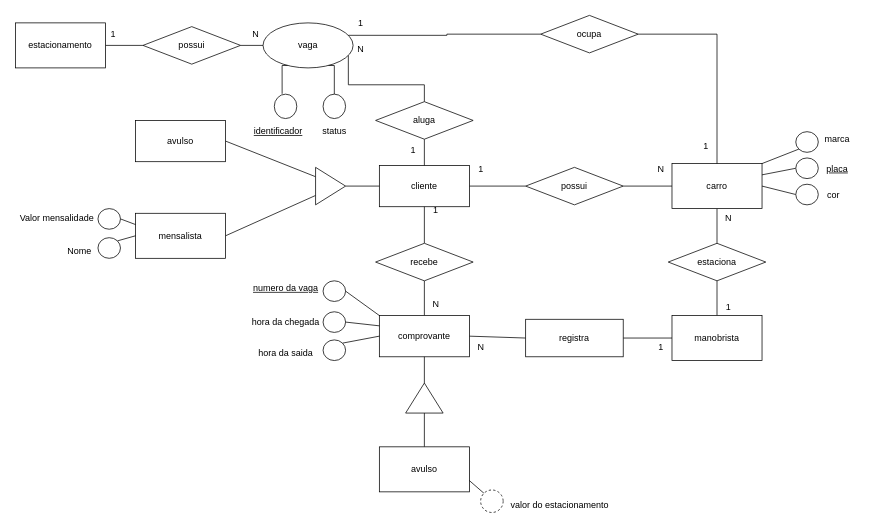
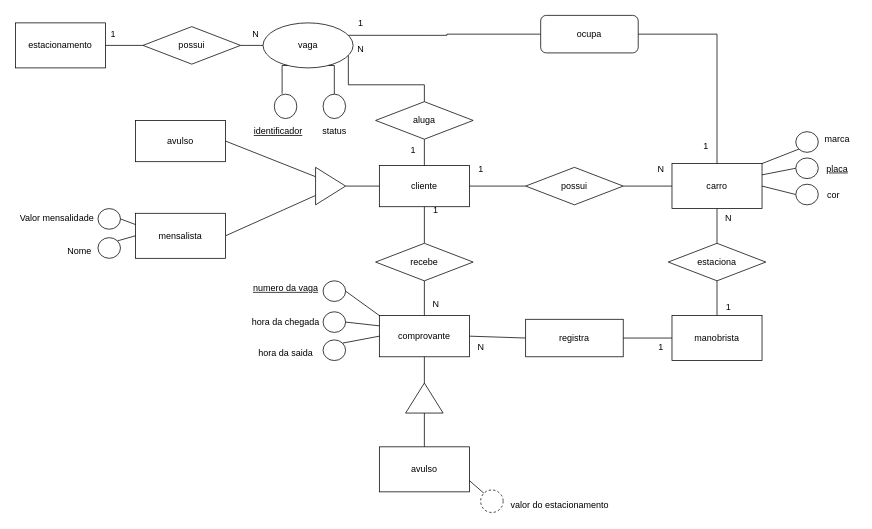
  <mxCell id="0" />
  <mxCell id="1" parent="0" />
  <mxCell id="2" style="edgeStyle=orthogonalEdgeStyle;rounded=0;orthogonalLoop=1;jettySize=auto;html=1;exitX=1;exitY=0.5;exitDx=0;exitDy=0;entryX=0;entryY=0.5;entryDx=0;entryDy=0;endArrow=none;endFill=0;" edge="1" parent="1" source="3" target="14"><mxGeometry relative="1" as="geometry" /></mxCell>
  <mxCell id="3" value="estacionamento" style="rounded=0;whiteSpace=wrap;html=1;" vertex="1" parent="1"><mxGeometry y="30" width="120" height="60" as="geometry" x="20" /></mxCell>
  <mxCell id="4" style="edgeStyle=orthogonalEdgeStyle;rounded=0;orthogonalLoop=1;jettySize=auto;html=1;exitX=0.25;exitY=1;exitDx=0;exitDy=0;entryX=0.348;entryY=-0.015;entryDx=0;entryDy=0;entryPerimeter=0;endArrow=none;endFill=0;" edge="1" parent="1" source="6" target="10"><mxGeometry relative="1" as="geometry" /></mxCell>
  <mxCell id="5" style="edgeStyle=orthogonalEdgeStyle;rounded=0;orthogonalLoop=1;jettySize=auto;html=1;exitX=0.75;exitY=1;exitDx=0;exitDy=0;entryX=0.5;entryY=0;entryDx=0;entryDy=0;endArrow=none;endFill=0;" edge="1" parent="1" source="6" target="7"><mxGeometry relative="1" as="geometry" /></mxCell>
  <mxCell id="6" value="vaga" style="ellipse;whiteSpace=wrap;html=1;" vertex="1" parent="1"><mxGeometry x="350" y="30" width="120" height="60" as="geometry" /></mxCell>
  <mxCell id="7" value="" style="ellipse;whiteSpace=wrap;html=1;" vertex="1" parent="1"><mxGeometry x="430" y="125" width="30" height="32.5" as="geometry" /></mxCell>
  <mxCell id="8" value="&lt;u&gt;identificador&lt;/u&gt;" style="text;html=1;align=center;verticalAlign=middle;resizable=0;points=[];autosize=1;strokeColor=none;fillColor=none;" vertex="1" parent="1"><mxGeometry x="330" y="165" width="80" height="20" as="geometry" /></mxCell>
  <mxCell id="9" value="status" style="text;html=1;align=center;verticalAlign=middle;resizable=0;points=[];autosize=1;strokeColor=none;fillColor=none;" vertex="1" parent="1"><mxGeometry x="420" y="165" width="50" height="20" as="geometry" /></mxCell>
  <mxCell id="10" value="" style="ellipse;whiteSpace=wrap;html=1;" vertex="1" parent="1"><mxGeometry x="365" y="125" width="30" height="32.5" as="geometry" /></mxCell>
  <mxCell id="11" style="edgeStyle=orthogonalEdgeStyle;rounded=0;orthogonalLoop=1;jettySize=auto;html=1;exitX=1;exitY=0.5;exitDx=0;exitDy=0;entryX=0;entryY=0.5;entryDx=0;entryDy=0;endArrow=none;endFill=0;" edge="1" parent="1" source="12" target="22"><mxGeometry relative="1" as="geometry" /></mxCell>
  <mxCell id="12" value="cliente" style="rounded=0;whiteSpace=wrap;html=1;" vertex="1" parent="1"><mxGeometry x="505" y="220" width="120" height="55" as="geometry" /></mxCell>
  <mxCell id="13" style="edgeStyle=orthogonalEdgeStyle;rounded=0;orthogonalLoop=1;jettySize=auto;html=1;exitX=1;exitY=0.5;exitDx=0;exitDy=0;entryX=0;entryY=0.5;entryDx=0;entryDy=0;endArrow=none;endFill=0;" edge="1" parent="1" source="14" target="6"><mxGeometry relative="1" as="geometry" /></mxCell>
  <mxCell id="14" value="possui" style="rhombus;whiteSpace=wrap;html=1;" vertex="1" parent="1"><mxGeometry x="190" y="35" width="130" height="50" as="geometry" /></mxCell>
  <mxCell id="15" value="1" style="text;html=1;align=center;verticalAlign=middle;resizable=0;points=[];autosize=1;strokeColor=none;fillColor=none;" vertex="1" parent="1"><mxGeometry x="140" y="35" width="20" height="20" as="geometry" /></mxCell>
  <mxCell id="16" value="N" style="text;html=1;align=center;verticalAlign=middle;resizable=0;points=[];autosize=1;strokeColor=none;fillColor=none;" vertex="1" parent="1"><mxGeometry x="330" y="35" width="20" height="20" as="geometry" /></mxCell>
  <mxCell id="17" style="edgeStyle=none;rounded=0;orthogonalLoop=1;jettySize=auto;html=1;exitX=0.5;exitY=0;exitDx=0;exitDy=0;entryX=0.5;entryY=1;entryDx=0;entryDy=0;endArrow=none;endFill=0;" edge="1" parent="1" source="18" target="23"><mxGeometry relative="1" as="geometry" /></mxCell>
  <mxCell id="18" value="manobrista&lt;br&gt;" style="rounded=0;whiteSpace=wrap;html=1;" vertex="1" parent="1"><mxGeometry x="895" y="420" width="120" height="60" as="geometry" /></mxCell>
  <mxCell id="19" style="edgeStyle=orthogonalEdgeStyle;rounded=0;orthogonalLoop=1;jettySize=auto;html=1;exitX=0.5;exitY=1;exitDx=0;exitDy=0;entryX=0.5;entryY=0;entryDx=0;entryDy=0;endArrow=none;endFill=0;" edge="1" parent="1" source="20" target="23"><mxGeometry relative="1" as="geometry" /></mxCell>
  <mxCell id="20" value="carro" style="rounded=0;whiteSpace=wrap;html=1;" vertex="1" parent="1"><mxGeometry x="895" y="217.5" width="120" height="60" as="geometry" /></mxCell>
  <mxCell id="21" style="edgeStyle=orthogonalEdgeStyle;rounded=0;orthogonalLoop=1;jettySize=auto;html=1;exitX=1;exitY=0.5;exitDx=0;exitDy=0;entryX=0;entryY=0.5;entryDx=0;entryDy=0;endArrow=none;endFill=0;" edge="1" parent="1" source="22" target="20"><mxGeometry relative="1" as="geometry" /></mxCell>
  <mxCell id="22" value="possui&lt;br&gt;" style="rhombus;whiteSpace=wrap;html=1;" vertex="1" parent="1"><mxGeometry x="700" y="222.5" width="130" height="50" as="geometry" /></mxCell>
  <mxCell id="23" value="estaciona" style="rhombus;whiteSpace=wrap;html=1;" vertex="1" parent="1"><mxGeometry x="890" y="323.75" width="130" height="50" as="geometry" /></mxCell>
  <mxCell id="24" style="edgeStyle=orthogonalEdgeStyle;rounded=0;orthogonalLoop=1;jettySize=auto;html=1;exitX=0.5;exitY=1;exitDx=0;exitDy=0;entryX=0.5;entryY=0;entryDx=0;entryDy=0;endArrow=none;endFill=0;" edge="1" parent="1" source="26" target="12"><mxGeometry relative="1" as="geometry" /></mxCell>
  <mxCell id="25" style="edgeStyle=orthogonalEdgeStyle;rounded=0;orthogonalLoop=1;jettySize=auto;html=1;exitX=0.5;exitY=0;exitDx=0;exitDy=0;entryX=1;entryY=0.75;entryDx=0;entryDy=0;endArrow=none;endFill=0;" edge="1" parent="1" source="26" target="6"><mxGeometry relative="1" as="geometry" /></mxCell>
  <mxCell id="26" value="aluga&lt;br&gt;" style="rhombus;whiteSpace=wrap;html=1;" vertex="1" parent="1"><mxGeometry x="500" y="135" width="130" height="50" as="geometry" /></mxCell>
  <mxCell id="27" style="edgeStyle=none;rounded=0;orthogonalLoop=1;jettySize=auto;html=1;exitX=1;exitY=0.5;exitDx=0;exitDy=0;entryX=0;entryY=0.5;entryDx=0;entryDy=0;endArrow=none;endFill=0;" edge="1" parent="1" source="29" target="54"><mxGeometry relative="1" as="geometry" /></mxCell>
  <mxCell id="28" style="edgeStyle=none;rounded=0;orthogonalLoop=1;jettySize=auto;html=1;exitX=0.5;exitY=0;exitDx=0;exitDy=0;entryX=0.5;entryY=1;entryDx=0;entryDy=0;endArrow=none;endFill=0;" edge="1" parent="1" source="29" target="52"><mxGeometry relative="1" as="geometry" /></mxCell>
  <mxCell id="29" value="comprovante&lt;br&gt;" style="rounded=0;whiteSpace=wrap;html=1;" vertex="1" parent="1"><mxGeometry x="505" y="420" width="120" height="55" as="geometry" /></mxCell>
  <mxCell id="30" style="edgeStyle=none;rounded=0;orthogonalLoop=1;jettySize=auto;html=1;exitX=0;exitY=0.75;exitDx=0;exitDy=0;entryX=1;entryY=0.5;entryDx=0;entryDy=0;endArrow=none;endFill=0;" edge="1" parent="1" source="33" target="34"><mxGeometry relative="1" as="geometry" /></mxCell>
  <mxCell id="31" style="edgeStyle=none;rounded=0;orthogonalLoop=1;jettySize=auto;html=1;exitX=0;exitY=0.25;exitDx=0;exitDy=0;entryX=1;entryY=0.5;entryDx=0;entryDy=0;endArrow=none;endFill=0;" edge="1" parent="1" source="33" target="35"><mxGeometry relative="1" as="geometry" /></mxCell>
  <mxCell id="32" style="edgeStyle=none;rounded=0;orthogonalLoop=1;jettySize=auto;html=1;exitX=1;exitY=0.5;exitDx=0;exitDy=0;entryX=0;entryY=0.5;entryDx=0;entryDy=0;endArrow=none;endFill=0;" edge="1" parent="1" source="33" target="12"><mxGeometry relative="1" as="geometry" /></mxCell>
  <mxCell id="33" value="" style="triangle;whiteSpace=wrap;html=1;direction=east;" vertex="1" parent="1"><mxGeometry x="420" y="222.5" width="40" height="50" as="geometry" /></mxCell>
  <mxCell id="34" value="mensalista&lt;br&gt;" style="rounded=0;whiteSpace=wrap;html=1;" vertex="1" parent="1"><mxGeometry x="180" y="283.75" width="120" height="60" as="geometry" /></mxCell>
  <mxCell id="35" value="avulso&lt;br&gt;" style="rounded=0;whiteSpace=wrap;html=1;" vertex="1" parent="1"><mxGeometry x="180" y="160" width="120" height="55" as="geometry" /></mxCell>
  <mxCell id="36" value="cor&lt;br&gt;" style="text;html=1;align=center;verticalAlign=middle;resizable=0;points=[];autosize=1;strokeColor=none;fillColor=none;" vertex="1" parent="1"><mxGeometry x="1095" y="250" width="30" height="20" as="geometry" /></mxCell>
  <mxCell id="37" value="&lt;u&gt;placa&lt;/u&gt;" style="text;html=1;align=center;verticalAlign=middle;resizable=0;points=[];autosize=1;strokeColor=none;fillColor=none;" vertex="1" parent="1"><mxGeometry x="1095" y="215" width="40" height="20" as="geometry" /></mxCell>
  <mxCell id="38" value="marca&lt;br&gt;" style="text;html=1;align=center;verticalAlign=middle;resizable=0;points=[];autosize=1;strokeColor=none;fillColor=none;" vertex="1" parent="1"><mxGeometry x="1090" y="175" width="50" height="20" as="geometry" /></mxCell>
  <mxCell id="39" style="edgeStyle=none;rounded=0;orthogonalLoop=1;jettySize=auto;html=1;exitX=0;exitY=0.5;exitDx=0;exitDy=0;entryX=1;entryY=0.25;entryDx=0;entryDy=0;endArrow=none;endFill=0;" edge="1" parent="1" source="40" target="20"><mxGeometry relative="1" as="geometry" /></mxCell>
  <mxCell id="40" value="" style="ellipse;whiteSpace=wrap;html=1;" vertex="1" parent="1"><mxGeometry x="1060" y="210" width="30" height="27.5" as="geometry" /></mxCell>
  <mxCell id="41" style="edgeStyle=none;rounded=0;orthogonalLoop=1;jettySize=auto;html=1;exitX=0;exitY=0.5;exitDx=0;exitDy=0;entryX=1;entryY=0.5;entryDx=0;entryDy=0;endArrow=none;endFill=0;" edge="1" parent="1" source="42" target="20"><mxGeometry relative="1" as="geometry" /></mxCell>
  <mxCell id="42" value="" style="ellipse;whiteSpace=wrap;html=1;" vertex="1" parent="1"><mxGeometry x="1060" y="245" width="30" height="27.5" as="geometry" /></mxCell>
  <mxCell id="43" style="rounded=0;orthogonalLoop=1;jettySize=auto;html=1;exitX=0;exitY=1;exitDx=0;exitDy=0;entryX=1;entryY=0;entryDx=0;entryDy=0;endArrow=none;endFill=0;" edge="1" parent="1" source="44" target="20"><mxGeometry relative="1" as="geometry" /></mxCell>
  <mxCell id="44" value="" style="ellipse;whiteSpace=wrap;html=1;" vertex="1" parent="1"><mxGeometry x="1060" y="175" width="30" height="27.5" as="geometry" /></mxCell>
  <mxCell id="45" value="hora da chegada" style="text;html=1;align=center;verticalAlign=middle;resizable=0;points=[];autosize=1;strokeColor=none;fillColor=none;" vertex="1" parent="1"><mxGeometry x="325" y="418.75" width="110" height="20" as="geometry" /></mxCell>
  <mxCell id="46" value="&lt;u&gt;numero da vaga&lt;/u&gt;" style="text;html=1;align=center;verticalAlign=middle;resizable=0;points=[];autosize=1;strokeColor=none;fillColor=none;" vertex="1" parent="1"><mxGeometry x="330" y="373.75" width="100" height="20" as="geometry" /></mxCell>
  <mxCell id="47" style="edgeStyle=none;rounded=0;orthogonalLoop=1;jettySize=auto;html=1;exitX=1;exitY=0.5;exitDx=0;exitDy=0;entryX=0;entryY=0.25;entryDx=0;entryDy=0;endArrow=none;endFill=0;" edge="1" parent="1" source="48" target="34"><mxGeometry relative="1" as="geometry" /></mxCell>
  <mxCell id="48" value="" style="ellipse;whiteSpace=wrap;html=1;" vertex="1" parent="1"><mxGeometry x="130" y="277.5" width="30" height="27.5" as="geometry" /></mxCell>
  <mxCell id="49" style="edgeStyle=none;rounded=0;orthogonalLoop=1;jettySize=auto;html=1;exitX=1;exitY=0;exitDx=0;exitDy=0;entryX=0;entryY=0.5;entryDx=0;entryDy=0;endArrow=none;endFill=0;" edge="1" parent="1" source="50" target="34"><mxGeometry relative="1" as="geometry" /></mxCell>
  <mxCell id="50" value="" style="ellipse;whiteSpace=wrap;html=1;" vertex="1" parent="1"><mxGeometry x="130" y="316.25" width="30" height="27.5" as="geometry" /></mxCell>
  <mxCell id="51" style="edgeStyle=none;rounded=0;orthogonalLoop=1;jettySize=auto;html=1;exitX=0.5;exitY=0;exitDx=0;exitDy=0;entryX=0.5;entryY=1;entryDx=0;entryDy=0;endArrow=none;endFill=0;" edge="1" parent="1" source="52" target="12"><mxGeometry relative="1" as="geometry" /></mxCell>
  <mxCell id="52" value="recebe" style="rhombus;whiteSpace=wrap;html=1;" vertex="1" parent="1"><mxGeometry x="500" y="323.75" width="130" height="50" as="geometry" /></mxCell>
  <mxCell id="53" style="edgeStyle=none;rounded=0;orthogonalLoop=1;jettySize=auto;html=1;exitX=1;exitY=0.5;exitDx=0;exitDy=0;entryX=0;entryY=0.5;entryDx=0;entryDy=0;endArrow=none;endFill=0;" edge="1" parent="1" source="54" target="18"><mxGeometry relative="1" as="geometry" /></mxCell>
  <mxCell id="54" value="registra" style="whiteSpace=wrap;html=1;rounded=0;" vertex="1" parent="1"><mxGeometry x="700" y="425" width="130" height="50" as="geometry" /></mxCell>
  <mxCell id="55" value="Nome&lt;br&gt;" style="text;html=1;align=center;verticalAlign=middle;resizable=0;points=[];autosize=1;strokeColor=none;fillColor=none;" vertex="1" parent="1"><mxGeometry x="80" y="323.75" width="50" height="20" as="geometry" /></mxCell>
  <mxCell id="56" value="Valor mensalidade&lt;br&gt;" style="text;html=1;align=center;verticalAlign=middle;resizable=0;points=[];autosize=1;strokeColor=none;fillColor=none;" vertex="1" parent="1"><mxGeometry y="281.25" width="110" height="20" as="geometry" x="20" /></mxCell>
  <mxCell id="57" style="edgeStyle=none;rounded=0;orthogonalLoop=1;jettySize=auto;html=1;exitX=1;exitY=0.5;exitDx=0;exitDy=0;entryX=0;entryY=0.25;entryDx=0;entryDy=0;endArrow=none;endFill=0;" edge="1" parent="1" source="58" target="29"><mxGeometry relative="1" as="geometry" /></mxCell>
  <mxCell id="58" value="" style="ellipse;whiteSpace=wrap;html=1;" vertex="1" parent="1"><mxGeometry x="430" y="415" width="30" height="27.5" as="geometry" /></mxCell>
  <mxCell id="59" style="rounded=0;orthogonalLoop=1;jettySize=auto;html=1;exitX=1;exitY=0.5;exitDx=0;exitDy=0;entryX=0;entryY=0;entryDx=0;entryDy=0;endArrow=none;endFill=0;" edge="1" parent="1" source="60" target="29"><mxGeometry relative="1" as="geometry" /></mxCell>
  <mxCell id="60" value="" style="ellipse;whiteSpace=wrap;html=1;" vertex="1" parent="1"><mxGeometry x="430" y="373.75" width="30" height="27.5" as="geometry" /></mxCell>
  <mxCell id="61" style="edgeStyle=orthogonalEdgeStyle;rounded=0;orthogonalLoop=1;jettySize=auto;html=1;exitX=1;exitY=0.5;exitDx=0;exitDy=0;entryX=0.5;entryY=0;entryDx=0;entryDy=0;endArrow=none;endFill=0;" edge="1" parent="1" source="63" target="20"><mxGeometry relative="1" as="geometry" /></mxCell>
  <mxCell id="62" style="edgeStyle=orthogonalEdgeStyle;rounded=0;orthogonalLoop=1;jettySize=auto;html=1;exitX=0;exitY=0.5;exitDx=0;exitDy=0;entryX=1;entryY=0.25;entryDx=0;entryDy=0;endArrow=none;endFill=0;" edge="1" parent="1" source="63" target="6"><mxGeometry relative="1" as="geometry" /></mxCell>
- <mxCell id="63" value="ocupa&lt;br&gt;" style="rhombus;whiteSpace=wrap;html=1;" vertex="1" parent="1"><mxGeometry x="720" y="20" width="130" height="50" as="geometry" /></mxCell>
+ <mxCell id="63" value="ocupa&lt;br&gt;" style="whiteSpace=wrap;html=1;rounded=1;" vertex="1" parent="1"><mxGeometry x="720" y="20" width="130" height="50" as="geometry" /></mxCell>
  <mxCell id="64" value="1" style="text;html=1;align=center;verticalAlign=middle;resizable=0;points=[];autosize=1;strokeColor=none;fillColor=none;" vertex="1" parent="1"><mxGeometry x="930" y="185" width="20" height="20" as="geometry" /></mxCell>
  <mxCell id="65" value="1" style="text;html=1;align=center;verticalAlign=middle;resizable=0;points=[];autosize=1;strokeColor=none;fillColor=none;" vertex="1" parent="1"><mxGeometry x="470" y="20" width="20" height="20" as="geometry" /></mxCell>
  <mxCell id="66" value="1" style="text;html=1;align=center;verticalAlign=middle;resizable=0;points=[];autosize=1;strokeColor=none;fillColor=none;" vertex="1" parent="1"><mxGeometry x="540" y="190" width="20" height="20" as="geometry" /></mxCell>
  <mxCell id="67" value="N" style="text;html=1;align=center;verticalAlign=middle;resizable=0;points=[];autosize=1;strokeColor=none;fillColor=none;" vertex="1" parent="1"><mxGeometry x="470" y="55" width="20" height="20" as="geometry" /></mxCell>
  <mxCell id="68" style="edgeStyle=none;rounded=0;orthogonalLoop=1;jettySize=auto;html=1;exitX=1;exitY=0;exitDx=0;exitDy=0;entryX=0;entryY=0.5;entryDx=0;entryDy=0;endArrow=none;endFill=0;" edge="1" parent="1" source="69" target="29"><mxGeometry relative="1" as="geometry" /></mxCell>
  <mxCell id="69" value="" style="ellipse;whiteSpace=wrap;html=1;" vertex="1" parent="1"><mxGeometry x="430" y="452.5" width="30" height="27.5" as="geometry" /></mxCell>
  <mxCell id="70" value="hora da saida&lt;br&gt;" style="text;html=1;align=center;verticalAlign=middle;resizable=0;points=[];autosize=1;strokeColor=none;fillColor=none;" vertex="1" parent="1"><mxGeometry x="335" y="460" width="90" height="20" as="geometry" /></mxCell>
  <mxCell id="71" style="edgeStyle=none;rounded=0;orthogonalLoop=1;jettySize=auto;html=1;exitX=1;exitY=0.5;exitDx=0;exitDy=0;entryX=0.5;entryY=1;entryDx=0;entryDy=0;endArrow=none;endFill=0;" edge="1" parent="1" source="73" target="29"><mxGeometry relative="1" as="geometry" /></mxCell>
  <mxCell id="72" style="edgeStyle=none;rounded=0;orthogonalLoop=1;jettySize=auto;html=1;exitX=0;exitY=0.5;exitDx=0;exitDy=0;endArrow=none;endFill=0;" edge="1" parent="1" source="73" target="74"><mxGeometry relative="1" as="geometry" /></mxCell>
  <mxCell id="73" value="" style="triangle;whiteSpace=wrap;html=1;direction=north;" vertex="1" parent="1"><mxGeometry x="540" y="510" width="50" height="40" as="geometry" /></mxCell>
  <mxCell id="74" value="avulso" style="rounded=0;whiteSpace=wrap;html=1;" vertex="1" parent="1"><mxGeometry x="505" y="595" width="120" height="60" as="geometry" /></mxCell>
  <mxCell id="75" value="valor do estacionamento" style="text;html=1;align=center;verticalAlign=middle;resizable=0;points=[];autosize=1;strokeColor=none;fillColor=none;" vertex="1" parent="1"><mxGeometry x="670" y="662.5" width="150" height="20" as="geometry" /></mxCell>
  <mxCell id="76" value="1" style="text;html=1;align=center;verticalAlign=middle;resizable=0;points=[];autosize=1;strokeColor=none;fillColor=none;" vertex="1" parent="1"><mxGeometry x="960" y="398.75" width="20" height="20" as="geometry" /></mxCell>
  <mxCell id="77" value="N" style="text;html=1;align=center;verticalAlign=middle;resizable=0;points=[];autosize=1;strokeColor=none;fillColor=none;" vertex="1" parent="1"><mxGeometry x="960" y="281.25" width="20" height="20" as="geometry" /></mxCell>
  <mxCell id="78" value="1" style="text;html=1;align=center;verticalAlign=middle;resizable=0;points=[];autosize=1;strokeColor=none;fillColor=none;" vertex="1" parent="1"><mxGeometry x="870" y="452.5" width="20" height="20" as="geometry" /></mxCell>
  <mxCell id="79" value="N" style="text;html=1;align=center;verticalAlign=middle;resizable=0;points=[];autosize=1;strokeColor=none;fillColor=none;" vertex="1" parent="1"><mxGeometry x="630" y="452.5" width="20" height="20" as="geometry" /></mxCell>
  <mxCell id="80" value="1" style="text;html=1;align=center;verticalAlign=middle;resizable=0;points=[];autosize=1;strokeColor=none;fillColor=none;" vertex="1" parent="1"><mxGeometry x="570" y="270" width="20" height="20" as="geometry" /></mxCell>
  <mxCell id="81" value="N" style="text;html=1;align=center;verticalAlign=middle;resizable=0;points=[];autosize=1;strokeColor=none;fillColor=none;" vertex="1" parent="1"><mxGeometry x="570" y="395" width="20" height="20" as="geometry" /></mxCell>
  <mxCell id="82" value="1" style="text;html=1;align=center;verticalAlign=middle;resizable=0;points=[];autosize=1;strokeColor=none;fillColor=none;" vertex="1" parent="1"><mxGeometry x="630" y="215" width="20" height="20" as="geometry" /></mxCell>
  <mxCell id="83" value="N" style="text;html=1;align=center;verticalAlign=middle;resizable=0;points=[];autosize=1;strokeColor=none;fillColor=none;" vertex="1" parent="1"><mxGeometry x="870" y="215" width="20" height="20" as="geometry" /></mxCell>
  <mxCell id="84" style="edgeStyle=none;rounded=0;orthogonalLoop=1;jettySize=auto;html=1;exitX=0;exitY=0;exitDx=0;exitDy=0;entryX=1;entryY=0.75;entryDx=0;entryDy=0;endArrow=none;endFill=0;" edge="1" parent="1" source="85" target="74"><mxGeometry relative="1" as="geometry" /></mxCell>
  <mxCell id="85" value="" style="ellipse;whiteSpace=wrap;html=1;align=center;dashed=1;" vertex="1" parent="1"><mxGeometry x="640" y="652.5" width="30" height="30" as="geometry" /></mxCell>
